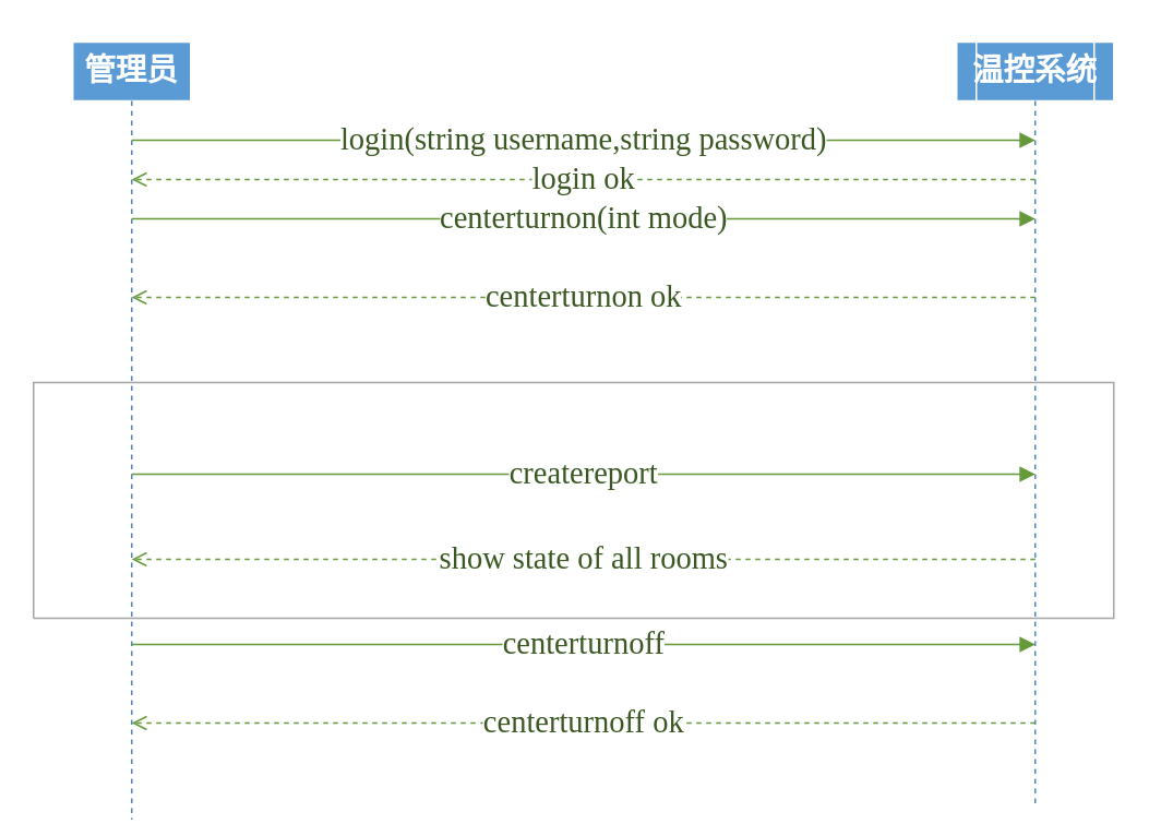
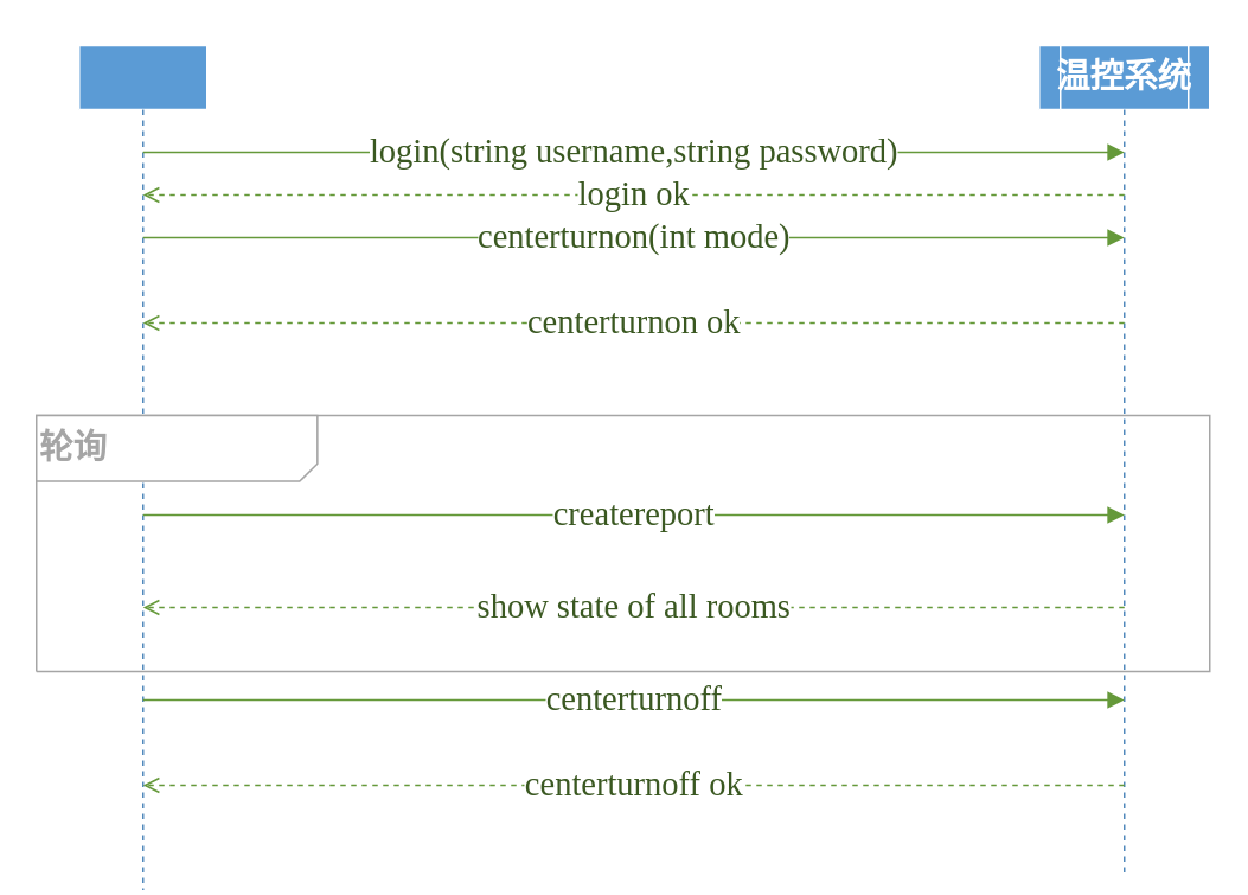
  <mxCell id="0" />
  <mxCell id="1" value="连接线" parent="0" />
  <mxCell id="2" parent="1" style="vsdxID=1;fillColor=#5b9bd5;gradientColor=none;shape=stencil(nZBLDoAgDERP0z3SIyjew0SURgSD+Lu9kMZoXLhwN9O+tukAlrNpJg1SzDH4QW/URgNYgZTkjA4UkwJUgGXng+6DX1zLfmoymdXo17xh5zmRJ6Q42BWCfc2oJfdAr+Yv+AP9Cb7OJ3H/2JG1HNGz/84klThPVCc=);strokeColor=#ffffff;labelBackgroundColor=none;rounded=0;html=1;whiteSpace=wrap;" vertex="1"><mxGeometry as="geometry" x="44" y="25" width="72" height="36" /></mxCell>
  <mxCell id="3" parent="2" style="vsdxID=2;fillColor=#5b9bd5;gradientColor=none;shape=stencil(nZBLDoAgDERP0z3SIyjew0SURgSD+Lu9kMZoXLhwN9O+tukAlrNpJg1SzDH4QW/URgNYgZTkjA4UkwJUgGXng+6DX1zLfmoymdXo17xh5zmRJ6Q42BWCfc2oJfdAr+Yv+AP9Cb7OJ3H/2JG1HNGz/84klThPVCc=);strokeColor=#ffffff;labelBackgroundColor=none;rounded=0;html=1;whiteSpace=wrap;" vertex="1"><mxGeometry as="geometry" width="72" height="36" /></mxCell>
  <mxCell id="4" parent="2" style="vsdxID=3;fillColor=#5b9bd5;gradientColor=none;shape=stencil(1VFBDsIgEHwNRxKE+IJa/7GxSyFiaRa07e+FLImtB+/eZnZmdgkjTJcczCi0SpniHRc/ZCfMRWjtJ4fkc0HC9MJ0NhKOFJ/TwHyG6qzoEV91w8q5s6oRrTamJ8X8yl6gW9GoeZuVtgP9vUitElafJMUM2cfpEA1AI8pyRNoAYwuylBbEeTf+h2cV8Plm60Pglvb6dy1lxJWa/g0=);strokeColor=#ffffff;labelBackgroundColor=none;rounded=0;html=1;whiteSpace=wrap;" vertex="1"><mxGeometry as="geometry" x="24" y="-5" width="24" height="1" /></mxCell>
  <mxCell id="5" parent="2" style="vsdxID=5;edgeStyle=none;dashed=1;startArrow=none;endArrow=none;startSize=5;endSize=5;strokeColor=#5088bb;spacingTop=0;spacingBottom=0;spacingLeft=0;spacingRight=0;verticalAlign=middle;html=1;labelBackgroundColor=#ffffff;rounded=0;" edge="1"><mxGeometry as="geometry" relative="1"><Array as="points" /><mxPoint as="sourcePoint" x="36" y="36" /><mxPoint as="targetPoint" x="36" y="475" /></mxGeometry></mxCell>
- <mxCell id="6" value="&lt;font style=&quot;font-size:19px;font-family:SimSun;color:#ffffff;direction:ltr;letter-spacing:0px;line-height:120%;opacity:1&quot;&gt;&lt;b&gt;管理员&lt;br/&gt;&lt;/b&gt;&lt;/font&gt;" parent="2" style="text;vsdxID=1;fillColor=none;gradientColor=none;strokeColor=none;labelBackgroundColor=none;rounded=0;html=1;whiteSpace=wrap;verticalAlign=middle;align=center;;html=1;" vertex="1"><mxGeometry as="geometry" width="72" height="36" /></mxCell>
  <mxCell id="7" parent="1" style="vsdxID=6;fillColor=#5b9bd5;gradientColor=none;shape=stencil(nZBLDoAgDERP0z3SIyjew0SURgSD+Lu9kMZoXLhwN9O+tukAlrNpJg1SzDH4QW/URgNYgZTkjA4UkwJUgGXng+6DX1zLfmoymdXo17xh5zmRJ6Q42BWCfc2oJfdAr+Yv+AP9Cb7OJ3H/2JG1HNGz/84klThPVCc=);strokeColor=#ffffff;labelBackgroundColor=none;rounded=0;html=1;whiteSpace=wrap;" vertex="1"><mxGeometry as="geometry" x="584" y="25" width="96" height="36" /></mxCell>
  <mxCell id="8" parent="7" style="vsdxID=7;fillColor=#5b9bd5;gradientColor=none;shape=stencil(nZBLDoAgDERP0z3SIyjew0SURgSD+Lu9kMZoXLhwN9O+tukAlrNpJg1SzDH4QW/URgNYgZTkjA4UkwJUgGXng+6DX1zLfmoymdXo17xh5zmRJ6Q42BWCfc2oJfdAr+Yv+AP9Cb7OJ3H/2JG1HNGz/84klThPVCc=);strokeColor=#ffffff;labelBackgroundColor=none;rounded=0;html=1;whiteSpace=wrap;" vertex="1"><mxGeometry as="geometry" x="12" width="72" height="36" /></mxCell>
  <mxCell id="9" parent="7" style="vsdxID=8;fillColor=#5b9bd5;gradientColor=none;shape=stencil(1VFBDsIgEHwNRxKE+IJa/7GxSyFiaRa07e+FLImtB+/eZnZmdgkjTJcczCi0SpniHRc/ZCfMRWjtJ4fkc0HC9MJ0NhKOFJ/TwHyG6qzoEV91w8q5s6oRrTamJ8X8yl6gW9GoeZuVtgP9vUitElafJMUM2cfpEA1AI8pyRNoAYwuylBbEeTf+h2cV8Plm60Pglvb6dy1lxJWa/g0=);strokeColor=#ffffff;labelBackgroundColor=none;rounded=0;html=1;whiteSpace=wrap;" vertex="1"><mxGeometry as="geometry" x="36" y="-5" width="24" height="1" /></mxCell>
  <mxCell id="10" parent="7" style="vsdxID=10;edgeStyle=none;dashed=1;startArrow=none;endArrow=none;startSize=5;endSize=5;strokeColor=#5088bb;spacingTop=0;spacingBottom=0;spacingLeft=0;spacingRight=0;verticalAlign=middle;html=1;labelBackgroundColor=#ffffff;rounded=0;" edge="1"><mxGeometry as="geometry" relative="1"><Array as="points" /><mxPoint as="sourcePoint" x="48" y="36" /><mxPoint as="targetPoint" x="48" y="468" /></mxGeometry></mxCell>
  <mxCell id="11" value="&lt;font style=&quot;font-size:19px;font-family:SimSun;color:#ffffff;direction:ltr;letter-spacing:0px;line-height:120%;opacity:1&quot;&gt;&lt;b&gt;温控系统&lt;br/&gt;&lt;/b&gt;&lt;/font&gt;" parent="7" style="text;vsdxID=6;fillColor=none;gradientColor=none;strokeColor=none;labelBackgroundColor=none;rounded=0;html=1;whiteSpace=wrap;verticalAlign=middle;align=center;;html=1;" vertex="1"><mxGeometry as="geometry" width="96" height="36" /></mxCell>
  <mxCell id="12" parent="1" style="vsdxID=15;fillColor=#a5a5a5;gradientColor=none;fillOpacity=0;shape=stencil(nZBLDoAgDERP0z3SIyjew0SURgSD+Lu9kMZoXLhwN9O+tukAlrNpJg1SzDH4QW/URgNYgZTkjA4UkwJUgGXng+6DX1zLfmoymdXo17xh5zmRJ6Q42BWCfc2oJfdAr+Yv+AP9Cb7OJ3H/2JG1HNGz/84klThPVCc=);strokeColor=#a5a5a5;labelBackgroundColor=none;rounded=0;html=1;whiteSpace=wrap;" vertex="1"><mxGeometry as="geometry" x="20" y="233" width="660" height="144" /></mxCell>
+ <mxCell id="13" value="&lt;font style=&quot;font-size:19px;font-family:SimSun;color:#a5a5a5;direction:ltr;letter-spacing:0px;line-height:120%;opacity:1&quot;&gt;&lt;b&gt;轮询&lt;br/&gt;&lt;/b&gt;&lt;/font&gt;" parent="12" style="verticalAlign=middle;align=left;vsdxID=16;fillColor=#ffffff;gradientColor=none;shape=stencil(nZHBDoIwDIafptelthDjGfE9SBhucW5kTJS3d0sPIgcTvP1/+7Vp/gI3k+lGDYRTiuGmn7ZPBvgMRNYbHW3KCrgFboYQ9TWGh+/Fj10hi7qHuWx4yRyWCcJF3AHFXwR11q9QIlXxDpzVqf7Cj6yqPfyP5fgfuDk4i08ug3VOYl33tznmkvyA2zc=);strokeColor=#a5a5a5;labelBackgroundColor=none;rounded=0;html=1;whiteSpace=wrap;" vertex="1"><mxGeometry as="geometry" width="660" height="37" /></mxCell>
  <mxCell id="14" value="&lt;p style=&quot;align:center;margin-left:0;margin-right:0;margin-top:0px;margin-bottom:0px;text-indent:0;valign:middle;direction:ltr;&quot;&gt;&lt;font style=&quot;font-size:19px;font-family:SimSun;color:#3a5821;direction:ltr;letter-spacing:0px;line-height:120%;opacity:1&quot;&gt;centerturnon&lt;/font&gt;&lt;font style=&quot;font-size:19px;font-family:Themed;color:#3a5821;direction:ltr;letter-spacing:0px;line-height:120%;opacity:1&quot;&gt;(int mode)&lt;br/&gt;&lt;/font&gt;&lt;/p&gt;" parent="1" style="vsdxID=11;edgeStyle=none;startArrow=none;endArrow=block;startSize=2;endSize=7;strokeColor=#65993a;spacingTop=0;spacingBottom=0;spacingLeft=0;spacingRight=0;verticalAlign=middle;html=1;labelBackgroundColor=#ffffff;rounded=0;align=center;exitX=0.5;exitY=3;exitDx=0;exitDy=0;exitPerimeter=0;entryX=0.5;entryY=3;entryDx=0;entryDy=0;entryPerimeter=0;" edge="1" source="2" target="7"><mxGeometry as="geometry" relative="1"><mxPoint as="offset" /><Array as="points" /></mxGeometry></mxCell>
  <mxCell id="15" value="&lt;p style=&quot;align:center;margin-left:0;margin-right:0;margin-top:0px;margin-bottom:0px;text-indent:0;valign:middle;direction:ltr;&quot;&gt;&lt;font style=&quot;font-size:19px;font-family:SimSun;color:#3a5821;direction:ltr;letter-spacing:0px;line-height:120%;opacity:1&quot;&gt;centerturnon&lt;/font&gt;&lt;font style=&quot;font-size:19px;font-family:Themed;color:#3a5821;direction:ltr;letter-spacing:0px;line-height:120%;opacity:1&quot;&gt; ok&lt;br/&gt;&lt;/font&gt;&lt;/p&gt;" parent="1" style="vsdxID=12;edgeStyle=none;dashed=1;startArrow=none;endArrow=open;startSize=2;endSize=7;strokeColor=#65993a;spacingTop=0;spacingBottom=0;spacingLeft=0;spacingRight=0;verticalAlign=middle;html=1;labelBackgroundColor=#ffffff;rounded=0;align=center;exitX=0.5;exitY=4.333;exitDx=0;exitDy=0;exitPerimeter=0;entryX=0.5;entryY=4.333;entryDx=0;entryDy=0;entryPerimeter=0;" edge="1" source="7" target="2"><mxGeometry as="geometry" relative="1"><mxPoint as="offset" /><Array as="points" /></mxGeometry></mxCell>
  <mxCell id="16" value="&lt;font style=&quot;font-size:19px;font-family:SimSun;color:#3a5821;direction:ltr;letter-spacing:0px;line-height:120%;opacity:1&quot;&gt;createreport&lt;br/&gt;&lt;/font&gt;" parent="1" style="vsdxID=13;edgeStyle=none;startArrow=none;endArrow=block;startSize=2;endSize=7;strokeColor=#65993a;spacingTop=0;spacingBottom=0;spacingLeft=0;spacingRight=0;verticalAlign=middle;html=1;labelBackgroundColor=#ffffff;rounded=0;align=center;exitX=0.5;exitY=7.333;exitDx=0;exitDy=0;exitPerimeter=0;entryX=0.5;entryY=7.333;entryDx=0;entryDy=0;entryPerimeter=0;" edge="1" source="2" target="7"><mxGeometry as="geometry" relative="1"><mxPoint as="offset" /><Array as="points" /></mxGeometry></mxCell>
  <mxCell id="17" value="&lt;font style=&quot;font-size:19px;font-family:SimSun;color:#3a5821;direction:ltr;letter-spacing:0px;line-height:120%;opacity:1&quot;&gt;show state of all rooms&lt;br/&gt;&lt;/font&gt;" parent="1" style="vsdxID=14;edgeStyle=none;dashed=1;startArrow=none;endArrow=open;startSize=2;endSize=7;strokeColor=#65993a;spacingTop=0;spacingBottom=0;spacingLeft=0;spacingRight=0;verticalAlign=middle;html=1;labelBackgroundColor=#ffffff;rounded=0;align=center;exitX=0.5;exitY=8.778;exitDx=0;exitDy=0;exitPerimeter=0;entryX=0.5;entryY=8.778;entryDx=0;entryDy=0;entryPerimeter=0;" edge="1" source="7" target="2"><mxGeometry as="geometry" relative="1"><mxPoint as="offset" /><Array as="points" /></mxGeometry></mxCell>
  <mxCell id="18" value="&lt;font style=&quot;font-size:19px;font-family:SimSun;color:#3a5821;direction:ltr;letter-spacing:0px;line-height:120%;opacity:1&quot;&gt;login ok&lt;br/&gt;&lt;/font&gt;" parent="1" style="vsdxID=21;edgeStyle=none;dashed=1;startArrow=none;endArrow=open;startSize=2;endSize=7;strokeColor=#65993a;spacingTop=0;spacingBottom=0;spacingLeft=0;spacingRight=0;verticalAlign=middle;html=1;labelBackgroundColor=#ffffff;rounded=0;align=center;exitX=0.5;exitY=2.333;exitDx=0;exitDy=0;exitPerimeter=0;entryX=0.5;entryY=2.333;entryDx=0;entryDy=0;entryPerimeter=0;" edge="1" source="7" target="2"><mxGeometry as="geometry" relative="1"><mxPoint as="offset" /><Array as="points" /></mxGeometry></mxCell>
  <mxCell id="19" value="&lt;font style=&quot;font-size:19px;font-family:SimSun;color:#3a5821;direction:ltr;letter-spacing:0px;line-height:120%;opacity:1&quot;&gt;login(string username,string password)&lt;br/&gt;&lt;/font&gt;" parent="1" style="vsdxID=20;edgeStyle=none;startArrow=none;endArrow=block;startSize=2;endSize=7;strokeColor=#65993a;spacingTop=0;spacingBottom=0;spacingLeft=0;spacingRight=0;verticalAlign=middle;html=1;labelBackgroundColor=#ffffff;rounded=0;align=center;exitX=0.5;exitY=1.667;exitDx=0;exitDy=0;exitPerimeter=0;entryX=0.5;entryY=1.667;entryDx=0;entryDy=0;entryPerimeter=0;" edge="1" source="2" target="7"><mxGeometry as="geometry" relative="1"><mxPoint as="offset" /><Array as="points" /></mxGeometry></mxCell>
  <mxCell id="20" value="&lt;p style=&quot;align:center;margin-left:0;margin-right:0;margin-top:0px;margin-bottom:0px;text-indent:0;valign:middle;direction:ltr;&quot;&gt;&lt;font style=&quot;font-size:19px;font-family:SimSun;color:#3a5821;direction:ltr;letter-spacing:0px;line-height:120%;opacity:1&quot;&gt;centerturnoff ok&lt;/font&gt;&lt;font style=&quot;font-size:19px;font-family:Themed;color:#3a5821;direction:ltr;letter-spacing:0px;line-height:120%;opacity:1&quot;&gt;&lt;br/&gt;&lt;/font&gt;&lt;/p&gt;" parent="1" style="vsdxID=19;edgeStyle=none;dashed=1;startArrow=none;endArrow=open;startSize=2;endSize=7;strokeColor=#65993a;spacingTop=0;spacingBottom=0;spacingLeft=0;spacingRight=0;verticalAlign=middle;html=1;labelBackgroundColor=#ffffff;rounded=0;align=center;exitX=0.5;exitY=11.556;exitDx=0;exitDy=0;exitPerimeter=0;entryX=0.5;entryY=11.556;entryDx=0;entryDy=0;entryPerimeter=0;" edge="1" source="7" target="2"><mxGeometry as="geometry" relative="1"><mxPoint as="offset" /><Array as="points" /></mxGeometry></mxCell>
  <mxCell id="21" value="&lt;font style=&quot;font-size:19px;font-family:SimSun;color:#3a5821;direction:ltr;letter-spacing:0px;line-height:120%;opacity:1&quot;&gt;centerturnoff&lt;br/&gt;&lt;/font&gt;" parent="1" style="vsdxID=18;edgeStyle=none;startArrow=none;endArrow=block;startSize=2;endSize=7;strokeColor=#65993a;spacingTop=0;spacingBottom=0;spacingLeft=0;spacingRight=0;verticalAlign=middle;html=1;labelBackgroundColor=#ffffff;rounded=0;align=center;exitX=0.5;exitY=10.222;exitDx=0;exitDy=0;exitPerimeter=0;entryX=0.5;entryY=10.222;entryDx=0;entryDy=0;entryPerimeter=0;" edge="1" source="2" target="7"><mxGeometry as="geometry" relative="1"><mxPoint as="offset" /><Array as="points" /></mxGeometry></mxCell>
